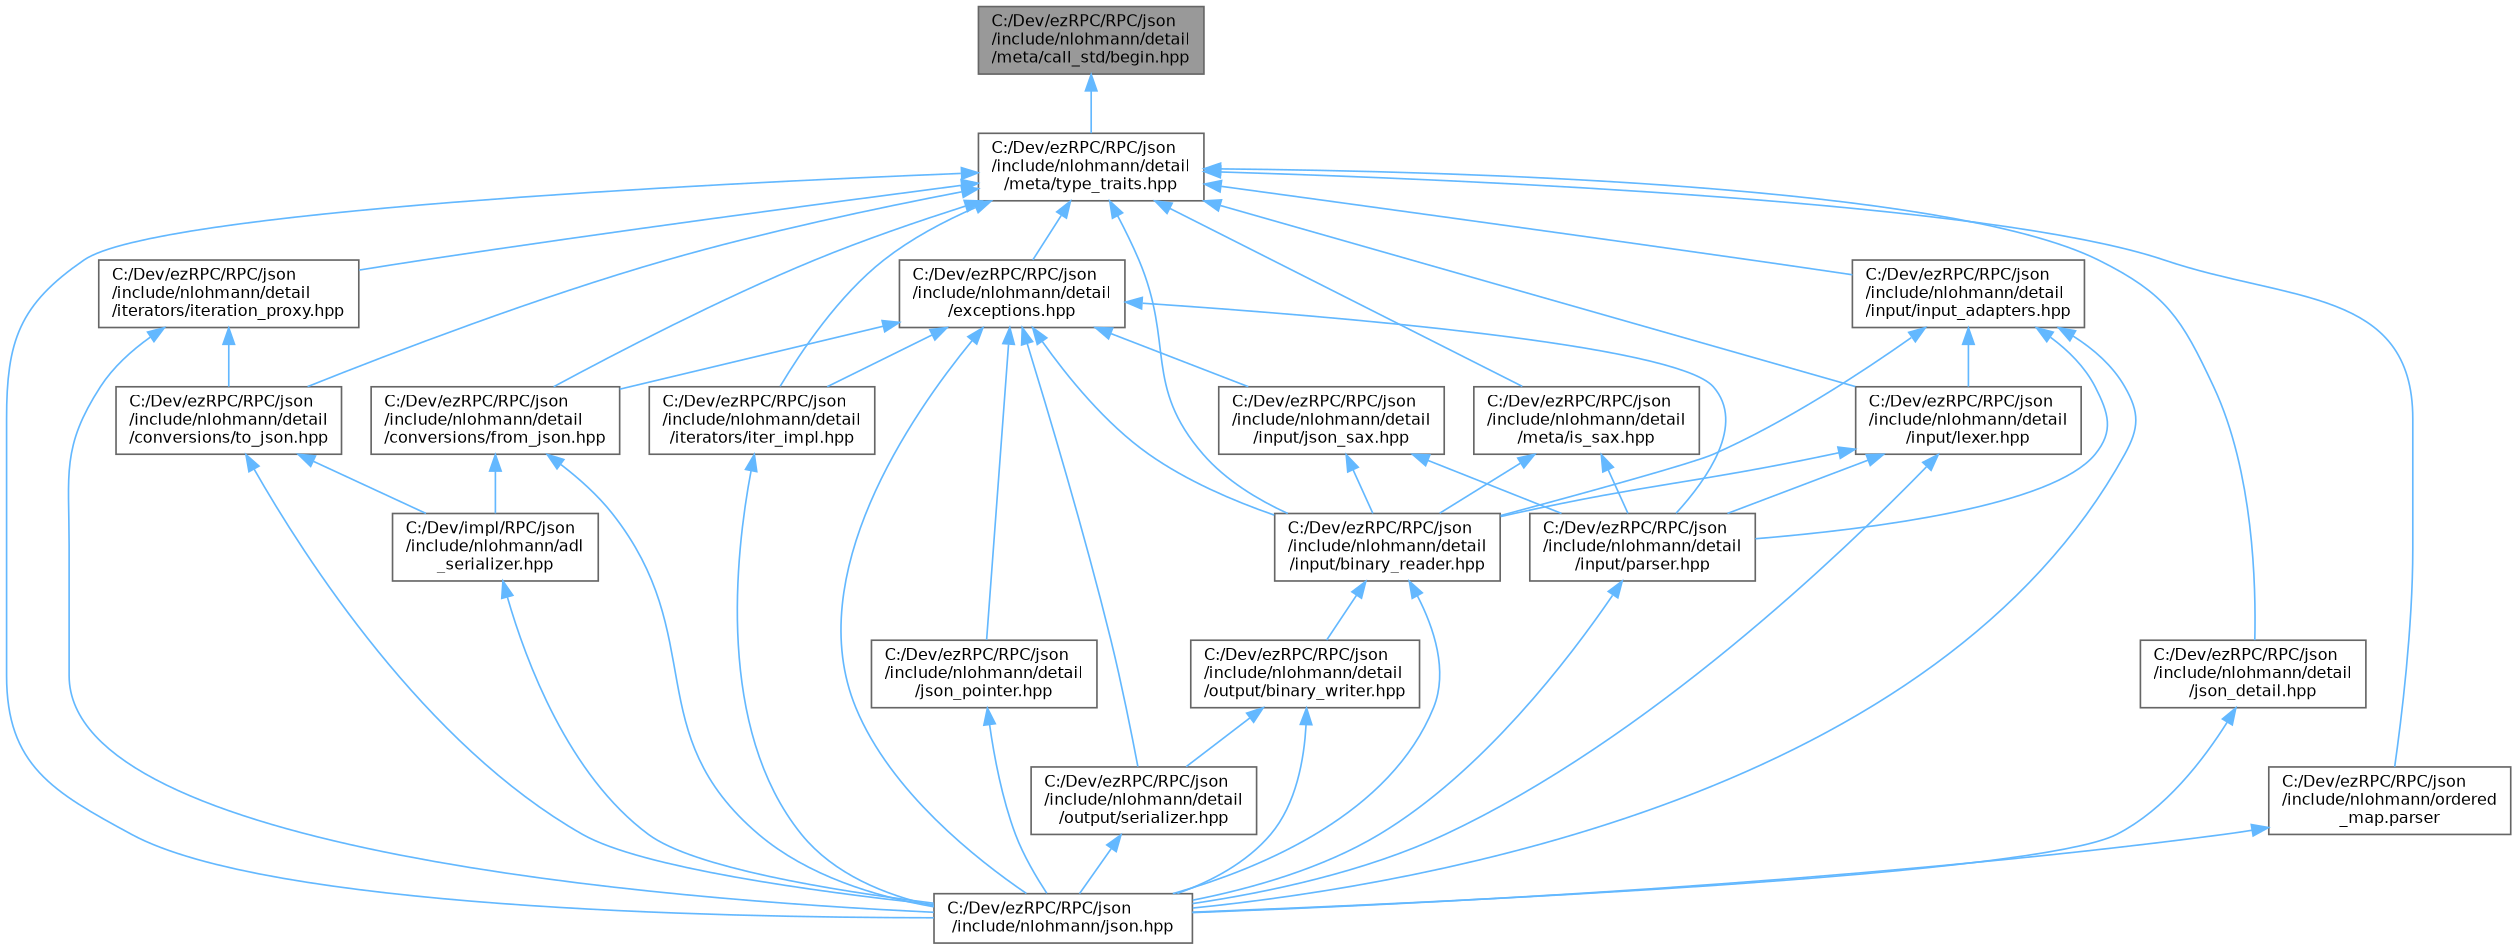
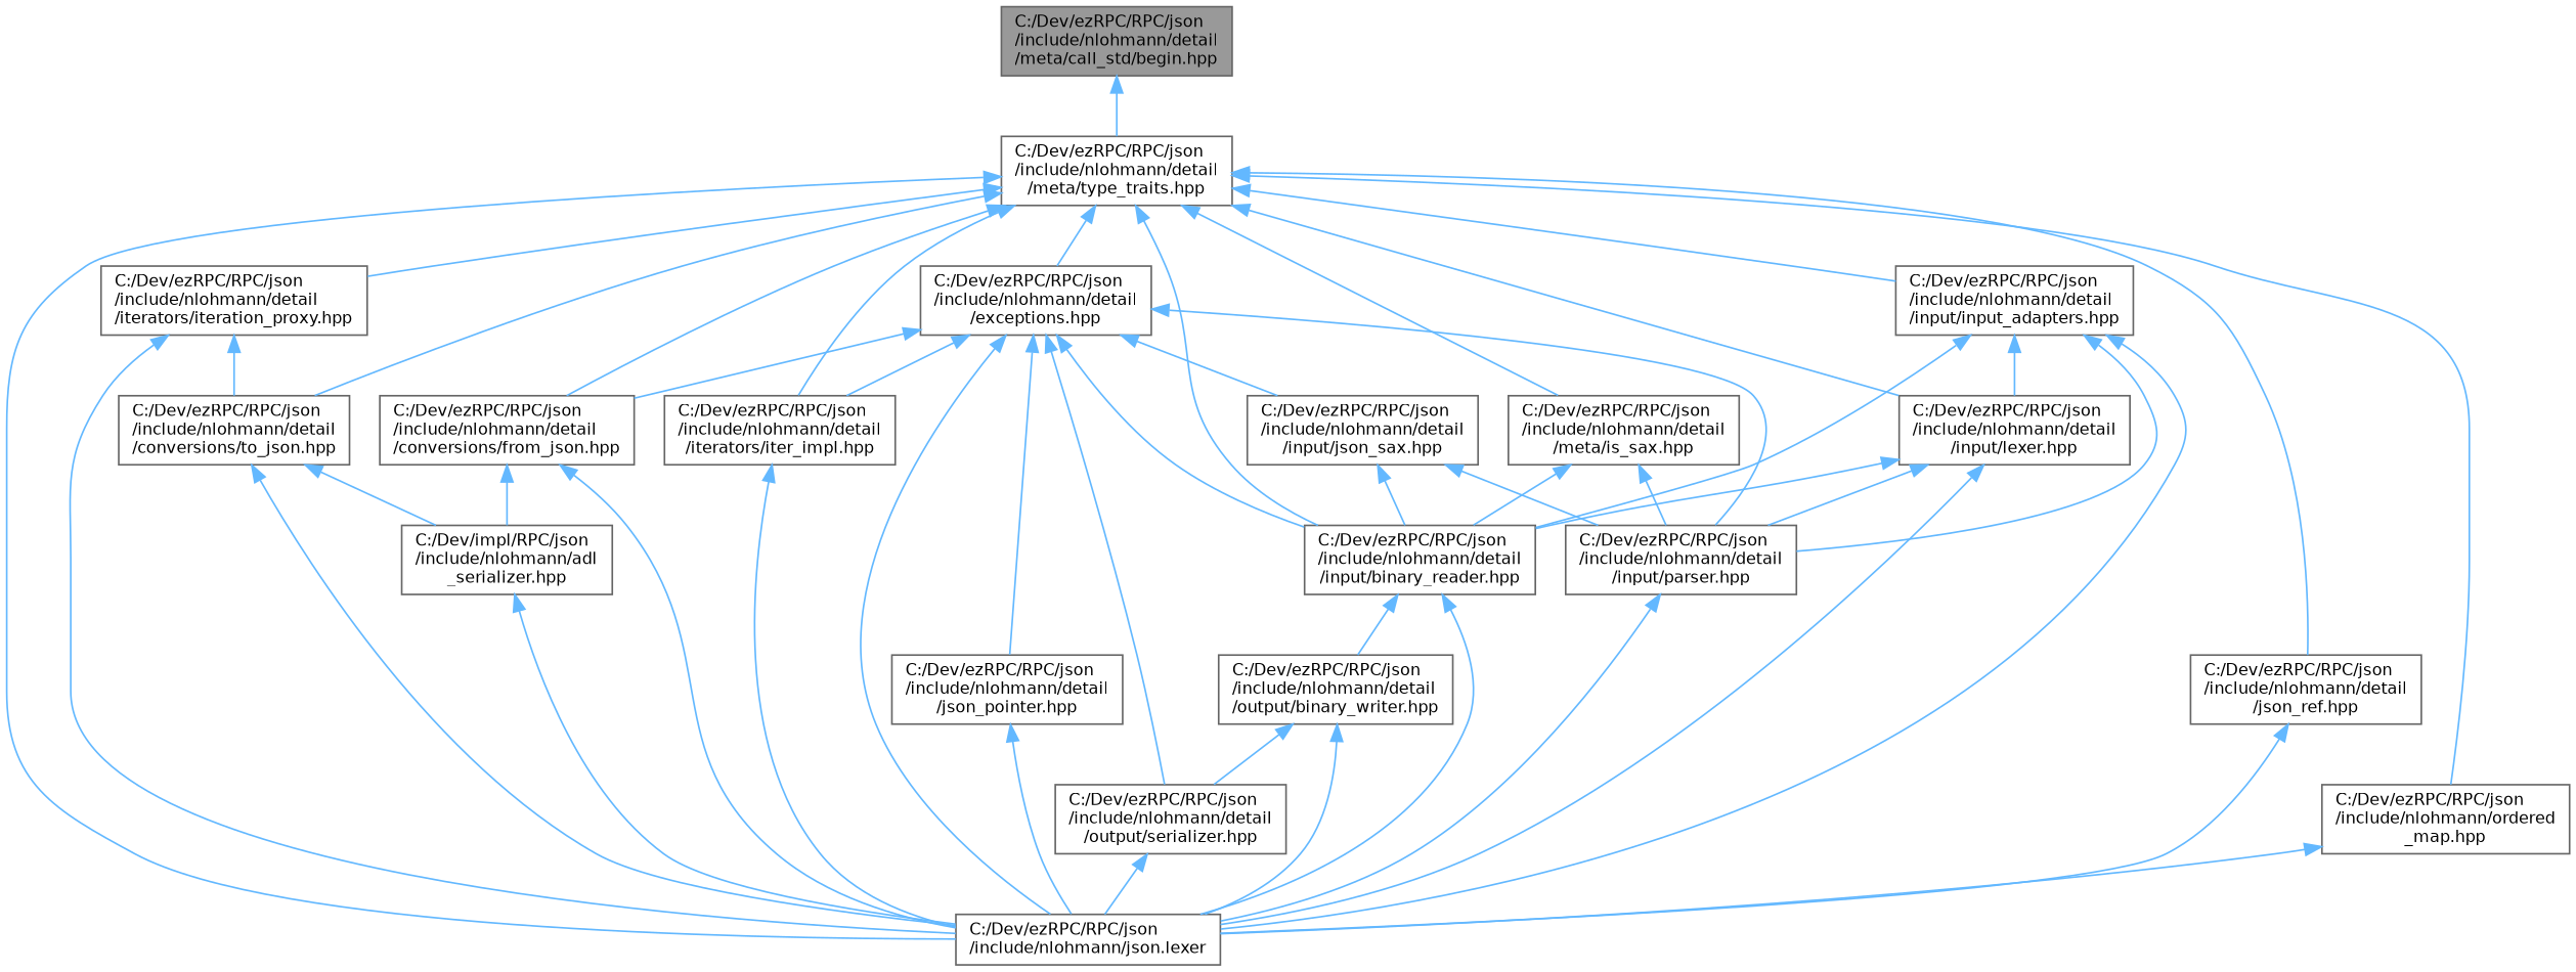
  digraph {
    node [color=grey40 fillcolor=white fontname=Helvetica fontsize=10 shape=box style=filled]
    edge [color=steelblue1 dir=back fontname=Helvetica fontsize=10 labelfontname=Helvetica labelfontsize=10 style=solid]
    n1 [color=gray40 fillcolor=grey60 fontcolor=black height=0.2 label="C:/Dev/ezRPC/RPC/json\l/include/nlohmann/detail\l/meta/call_std/begin.hpp" width=0.4]
    n2 [height=0.2 label="C:/Dev/ezRPC/RPC/json\l/include/nlohmann/detail\l/meta/type_traits.hpp" width=0.4]
    n3 [height=0.2 label="C:/Dev/ezRPC/RPC/json\l/include/nlohmann/detail\l/conversions/from_json.hpp" width=0.4]
-   n4 [height=0.2 label="C:/Dev/ezRPC/RPC/json\l/include/nlohmann/json.hpp" width=0.4]
+   n4 [height=0.2 label="C:/Dev/ezRPC/RPC/json\l/include/nlohmann/json.lexer" width=0.4]
    n5 [height=0.2 label="C:/Dev/ezRPC/RPC/json\l/include/nlohmann/detail\l/conversions/to_json.hpp" width=0.4]
    n6 [height=0.2 label="C:/Dev/ezRPC/RPC/json\l/include/nlohmann/detail\l/exceptions.hpp" width=0.4]
    n7 [height=0.2 label="C:/Dev/ezRPC/RPC/json\l/include/nlohmann/detail\l/input/binary_reader.hpp" width=0.4]
    n8 [height=0.2 label="C:/Dev/ezRPC/RPC/json\l/include/nlohmann/detail\l/iterators/iter_impl.hpp" width=0.4]
    n9 [height=0.2 label="C:/Dev/ezRPC/RPC/json\l/include/nlohmann/detail\l/input/input_adapters.hpp" width=0.4]
    n10 [height=0.2 label="C:/Dev/ezRPC/RPC/json\l/include/nlohmann/detail\l/input/lexer.hpp" width=0.4]
    n11 [height=0.2 label="C:/Dev/ezRPC/RPC/json\l/include/nlohmann/detail\l/iterators/iteration_proxy.hpp" width=0.4]
-   n12 [height=0.2 label="C:/Dev/ezRPC/RPC/json\l/include/nlohmann/detail\l/json_detail.hpp" width=0.4]
+   n12 [height=0.2 label="C:/Dev/ezRPC/RPC/json\l/include/nlohmann/detail\l/json_ref.hpp" width=0.4]
    n13 [height=0.2 label="C:/Dev/ezRPC/RPC/json\l/include/nlohmann/detail\l/meta/is_sax.hpp" width=0.4]
-   n14 [height=0.2 label="C:/Dev/ezRPC/RPC/json\l/include/nlohmann/ordered\l_map.parser" width=0.4]
+   n14 [height=0.2 label="C:/Dev/ezRPC/RPC/json\l/include/nlohmann/ordered\l_map.hpp" width=0.4]
    n15 [height=0.2 label="C:/Dev/impl/RPC/json\l/include/nlohmann/adl\l_serializer.hpp" width=0.4]
    n16 [height=0.2 label="C:/Dev/ezRPC/RPC/json\l/include/nlohmann/detail\l/output/serializer.hpp" width=0.4]
    n17 [height=0.2 label="C:/Dev/ezRPC/RPC/json\l/include/nlohmann/detail\l/input/json_sax.hpp" width=0.4]
    n18 [height=0.2 label="C:/Dev/ezRPC/RPC/json\l/include/nlohmann/detail\l/input/parser.hpp" width=0.4]
    n19 [height=0.2 label="C:/Dev/ezRPC/RPC/json\l/include/nlohmann/detail\l/json_pointer.hpp" width=0.4]
    n20 [height=0.2 label="C:/Dev/ezRPC/RPC/json\l/include/nlohmann/detail\l/output/binary_writer.hpp" width=0.4]
    n1 -> n2
    n2 -> n3
    n2 -> n4
    n2 -> n5
    n2 -> n6
    n2 -> n7
    n2 -> n8
    n2 -> n9
    n2 -> n10
    n2 -> n11
    n2 -> n12
    n2 -> n13
    n2 -> n14
    n3 -> n4
    n3 -> n15
    n5 -> n4
    n5 -> n15
    n6 -> n3
    n6 -> n4
    n6 -> n7
    n6 -> n8
    n6 -> n16
    n6 -> n17
    n6 -> n18
    n6 -> n19
    n7 -> n4
    n7 -> n20
    n8 -> n4
    n9 -> n4
    n9 -> n7
    n9 -> n10
    n9 -> n18
    n10 -> n4
    n10 -> n7
    n10 -> n18
    n11 -> n4
    n11 -> n5
    n12 -> n4
    n13 -> n7
    n13 -> n18
    n14 -> n4
    n15 -> n4
    n16 -> n4
    n17 -> n7
    n17 -> n18
    n18 -> n4
    n19 -> n4
    n20 -> n4
    n20 -> n16
  }
